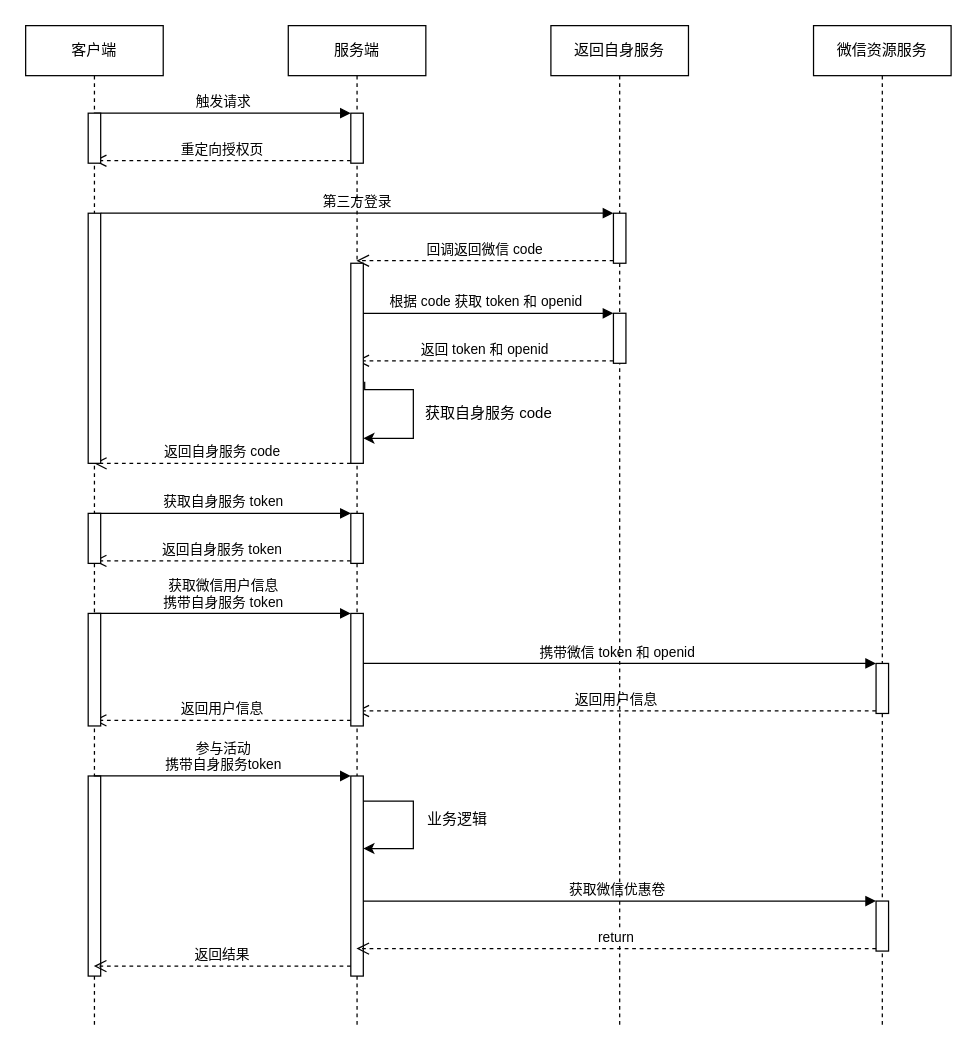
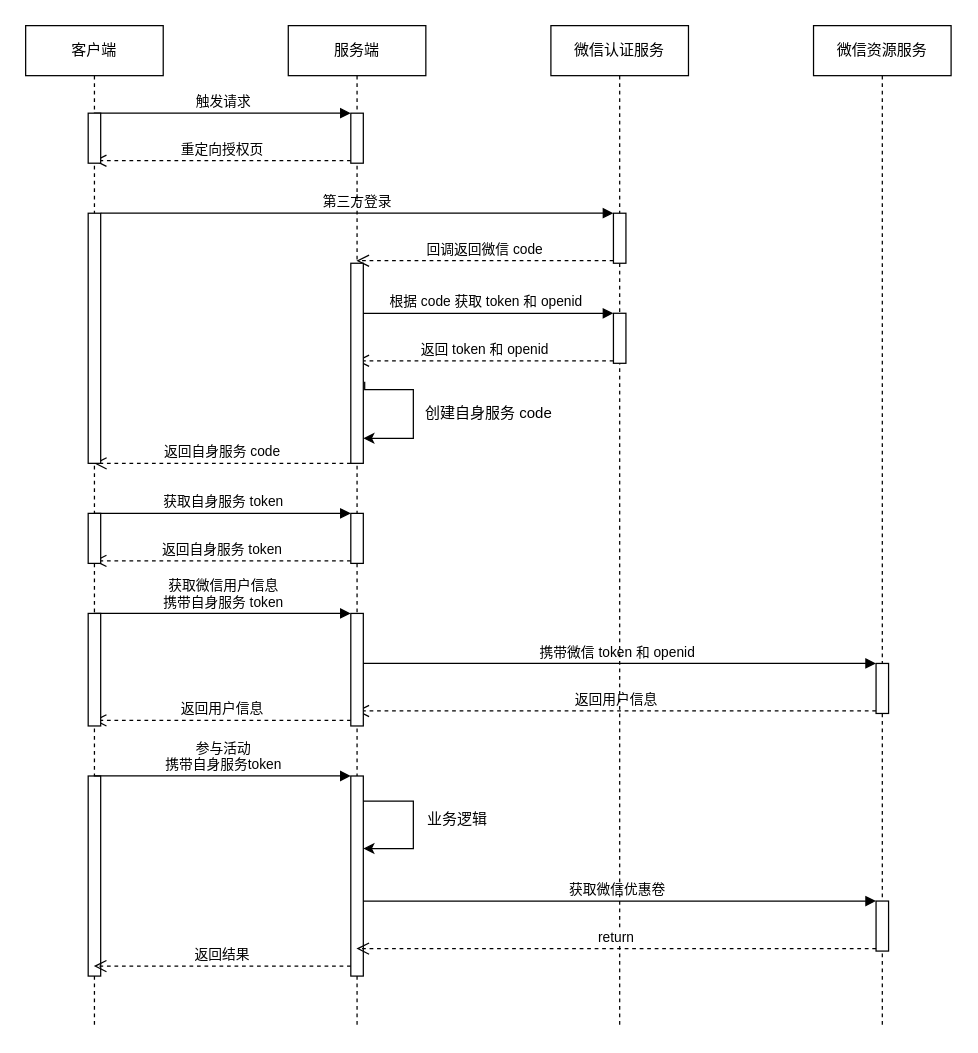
  <mxCell id="0" />
  <mxCell id="1" parent="0" />
  <mxCell id="2" value="获取微信优惠卷" style="html=1;verticalAlign=bottom;endArrow=block;entryX=0;entryY=0;rounded=0;" edge="1" target="12" parent="1" source="19"><mxGeometry relative="1" as="geometry"><mxPoint x="630" y="720" as="sourcePoint" /></mxGeometry></mxCell>
  <mxCell id="3" value="返回用户信息" style="html=1;verticalAlign=bottom;endArrow=open;dashed=1;endSize=8;exitX=0;exitY=0.95;rounded=0;" edge="1" source="25" parent="1" target="28"><mxGeometry relative="1" as="geometry"><mxPoint x="180" y="633" as="targetPoint" /></mxGeometry></mxCell>
  <mxCell id="4" value="返回用户信息" style="html=1;verticalAlign=bottom;endArrow=open;dashed=1;endSize=8;exitX=0;exitY=0.95;rounded=0;" edge="1" source="11" parent="1" target="19"><mxGeometry relative="1" as="geometry"><mxPoint x="630" y="606" as="targetPoint" /></mxGeometry></mxCell>
  <mxCell id="5" value="携带微信 token 和 openid" style="html=1;verticalAlign=bottom;endArrow=block;entryX=0;entryY=0;rounded=0;" edge="1" target="11" parent="1" source="19"><mxGeometry relative="1" as="geometry"><mxPoint x="630" y="530" as="sourcePoint" /></mxGeometry></mxCell>
  <mxCell id="6" value="返回自身服务 token" style="html=1;verticalAlign=bottom;endArrow=open;dashed=1;endSize=8;exitX=0;exitY=0.95;rounded=0;" edge="1" source="24" parent="1" target="28"><mxGeometry relative="1" as="geometry"><mxPoint x="210" y="486" as="targetPoint" /></mxGeometry></mxCell>
- <mxCell id="7" value="返回自身服务" style="shape=umlLifeline;perimeter=lifelinePerimeter;whiteSpace=wrap;html=1;container=1;collapsible=0;recursiveResize=0;outlineConnect=0;" vertex="1" parent="1"><mxGeometry x="440" y="20" width="110" height="800" as="geometry" /></mxCell>
+ <mxCell id="7" value="微信认证服务" style="shape=umlLifeline;perimeter=lifelinePerimeter;whiteSpace=wrap;html=1;container=1;collapsible=0;recursiveResize=0;outlineConnect=0;" vertex="1" parent="1"><mxGeometry x="440" y="20" width="110" height="800" as="geometry" /></mxCell>
  <mxCell id="8" value="" style="html=1;points=[];perimeter=orthogonalPerimeter;" vertex="1" parent="7"><mxGeometry x="50" y="150" width="10" height="40" as="geometry" /></mxCell>
  <mxCell id="9" value="" style="html=1;points=[];perimeter=orthogonalPerimeter;" vertex="1" parent="7"><mxGeometry x="50" y="230" width="10" height="40" as="geometry" /></mxCell>
  <mxCell id="10" value="微信资源服务" style="shape=umlLifeline;perimeter=lifelinePerimeter;whiteSpace=wrap;html=1;container=1;collapsible=0;recursiveResize=0;outlineConnect=0;" vertex="1" parent="1"><mxGeometry x="650" y="20" width="110" height="800" as="geometry" /></mxCell>
  <mxCell id="11" value="" style="html=1;points=[];perimeter=orthogonalPerimeter;" vertex="1" parent="10"><mxGeometry x="50" y="510" width="10" height="40" as="geometry" /></mxCell>
  <mxCell id="12" value="" style="html=1;points=[];perimeter=orthogonalPerimeter;" vertex="1" parent="10"><mxGeometry x="50" y="700" width="10" height="40" as="geometry" /></mxCell>
  <mxCell id="13" value="触发请求" style="html=1;verticalAlign=bottom;endArrow=block;entryX=0;entryY=0;rounded=0;" edge="1" target="20" parent="1" source="28"><mxGeometry relative="1" as="geometry"><mxPoint x="210" y="90" as="sourcePoint" /></mxGeometry></mxCell>
  <mxCell id="14" value="重定向授权页" style="html=1;verticalAlign=bottom;endArrow=open;dashed=1;endSize=8;exitX=0;exitY=0.95;rounded=0;" edge="1" source="20" parent="1" target="28"><mxGeometry relative="1" as="geometry"><mxPoint x="210" y="166" as="targetPoint" /></mxGeometry></mxCell>
  <mxCell id="15" value="第三方登录" style="html=1;verticalAlign=bottom;endArrow=block;entryX=0;entryY=0;rounded=0;" edge="1" target="8" parent="1" source="29"><mxGeometry relative="1" as="geometry"><mxPoint x="420" y="150" as="sourcePoint" /></mxGeometry></mxCell>
  <mxCell id="16" value="回调返回微信 code" style="html=1;verticalAlign=bottom;endArrow=open;dashed=1;endSize=8;exitX=0;exitY=0.95;rounded=0;" edge="1" source="8" parent="1" target="19"><mxGeometry relative="1" as="geometry"><mxPoint x="420" y="226" as="targetPoint" /></mxGeometry></mxCell>
  <mxCell id="17" value="根据 code 获取 token 和 openid" style="html=1;verticalAlign=bottom;endArrow=block;entryX=0;entryY=0;rounded=0;" edge="1" target="9" parent="1" source="19"><mxGeometry relative="1" as="geometry"><mxPoint x="420" y="250" as="sourcePoint" /></mxGeometry></mxCell>
  <mxCell id="18" value="返回 token 和 openid" style="html=1;verticalAlign=bottom;endArrow=open;dashed=1;endSize=8;exitX=0;exitY=0.95;rounded=0;" edge="1" source="9" parent="1" target="19"><mxGeometry relative="1" as="geometry"><mxPoint x="420" y="326" as="targetPoint" /></mxGeometry></mxCell>
  <mxCell id="19" value="服务端" style="shape=umlLifeline;perimeter=lifelinePerimeter;whiteSpace=wrap;html=1;container=1;collapsible=0;recursiveResize=0;outlineConnect=0;" vertex="1" parent="1"><mxGeometry x="230" y="20" width="110" height="800" as="geometry" /></mxCell>
  <mxCell id="20" value="" style="html=1;points=[];perimeter=orthogonalPerimeter;" vertex="1" parent="19"><mxGeometry x="50" y="70" width="10" height="40" as="geometry" /></mxCell>
  <mxCell id="21" value="" style="html=1;points=[];perimeter=orthogonalPerimeter;" vertex="1" parent="19"><mxGeometry x="50" y="190" width="10" height="160" as="geometry" /></mxCell>
  <mxCell id="22" style="edgeStyle=orthogonalEdgeStyle;rounded=0;orthogonalLoop=1;jettySize=auto;html=1;exitX=1.11;exitY=0.592;exitDx=0;exitDy=0;exitPerimeter=0;" edge="1" parent="19" source="21" target="21"><mxGeometry relative="1" as="geometry"><Array as="points"><mxPoint x="100" y="291" /><mxPoint x="100" y="330" /></Array></mxGeometry></mxCell>
  <mxCell id="23" value="返回自身服务 code" style="html=1;verticalAlign=bottom;endArrow=open;dashed=1;endSize=8;exitX=0;exitY=0.95;rounded=0;" edge="1" parent="19"><mxGeometry relative="1" as="geometry"><mxPoint x="-155.333" y="350" as="targetPoint" /><mxPoint x="50" y="350" as="sourcePoint" /></mxGeometry></mxCell>
  <mxCell id="24" value="" style="html=1;points=[];perimeter=orthogonalPerimeter;" vertex="1" parent="19"><mxGeometry x="50" y="390" width="10" height="40" as="geometry" /></mxCell>
  <mxCell id="25" value="" style="html=1;points=[];perimeter=orthogonalPerimeter;" vertex="1" parent="19"><mxGeometry x="50" y="470" width="10" height="90" as="geometry" /></mxCell>
  <mxCell id="26" value="" style="html=1;points=[];perimeter=orthogonalPerimeter;" vertex="1" parent="19"><mxGeometry x="50" y="600" width="10" height="160" as="geometry" /></mxCell>
  <mxCell id="27" style="edgeStyle=orthogonalEdgeStyle;rounded=0;orthogonalLoop=1;jettySize=auto;html=1;" edge="1" parent="19" source="26"><mxGeometry relative="1" as="geometry"><mxPoint x="60" y="658" as="targetPoint" /><Array as="points"><mxPoint x="100" y="620" /><mxPoint x="100" y="658" /></Array></mxGeometry></mxCell>
  <mxCell id="28" value="客户端" style="shape=umlLifeline;perimeter=lifelinePerimeter;whiteSpace=wrap;html=1;container=1;collapsible=0;recursiveResize=0;outlineConnect=0;" vertex="1" parent="1"><mxGeometry x="20" y="20" width="110" height="800" as="geometry" /></mxCell>
  <mxCell id="29" value="" style="html=1;points=[];perimeter=orthogonalPerimeter;" vertex="1" parent="28"><mxGeometry x="50" y="150" width="10" height="200" as="geometry" /></mxCell>
  <mxCell id="30" value="" style="html=1;points=[];perimeter=orthogonalPerimeter;" vertex="1" parent="28"><mxGeometry x="50" y="70" width="10" height="40" as="geometry" /></mxCell>
  <mxCell id="31" value="" style="html=1;points=[];perimeter=orthogonalPerimeter;" vertex="1" parent="28"><mxGeometry x="50" y="470" width="10" height="90" as="geometry" /></mxCell>
  <mxCell id="32" value="" style="html=1;points=[];perimeter=orthogonalPerimeter;" vertex="1" parent="28"><mxGeometry x="50" y="600" width="10" height="160" as="geometry" /></mxCell>
- <mxCell id="33" value="获取自身服务 code" style="text;html=1;align=center;verticalAlign=middle;resizable=0;points=[];autosize=1;strokeColor=none;fillColor=none;" vertex="1" parent="1"><mxGeometry x="330" y="315" width="120" height="30" as="geometry" /></mxCell>
+ <mxCell id="33" value="创建自身服务 code" style="text;html=1;align=center;verticalAlign=middle;resizable=0;points=[];autosize=1;strokeColor=none;fillColor=none;" vertex="1" parent="1"><mxGeometry x="330" y="315" width="120" height="30" as="geometry" /></mxCell>
  <mxCell id="34" value="" style="html=1;points=[];perimeter=orthogonalPerimeter;" vertex="1" parent="1"><mxGeometry x="70" y="410" width="10" height="40" as="geometry" /></mxCell>
  <mxCell id="35" value="获取自身服务 token" style="html=1;verticalAlign=bottom;endArrow=block;entryX=0;entryY=0;rounded=0;" edge="1" target="24" parent="1" source="28"><mxGeometry relative="1" as="geometry"><mxPoint x="210" y="410" as="sourcePoint" /></mxGeometry></mxCell>
  <mxCell id="36" value="获取微信用户信息&lt;br&gt;携带自身服务 token" style="html=1;verticalAlign=bottom;endArrow=block;entryX=0;entryY=0;rounded=0;" edge="1" target="25" parent="1" source="28"><mxGeometry relative="1" as="geometry"><mxPoint x="210" y="490" as="sourcePoint" /></mxGeometry></mxCell>
  <mxCell id="37" value="参与活动&lt;br&gt;携带自身服务token" style="html=1;verticalAlign=bottom;endArrow=block;entryX=0;entryY=0;rounded=0;" edge="1" target="26" parent="1" source="28"><mxGeometry relative="1" as="geometry"><mxPoint x="210" y="620" as="sourcePoint" /></mxGeometry></mxCell>
  <mxCell id="38" value="业务逻辑" style="text;html=1;align=center;verticalAlign=middle;resizable=0;points=[];autosize=1;strokeColor=none;fillColor=none;" vertex="1" parent="1"><mxGeometry x="330" y="640" width="70" height="30" as="geometry" /></mxCell>
  <mxCell id="39" value="返回结果" style="html=1;verticalAlign=bottom;endArrow=open;dashed=1;endSize=8;exitX=0;exitY=0.95;rounded=0;" edge="1" source="26" parent="1" target="28"><mxGeometry relative="1" as="geometry"><mxPoint x="210" y="696" as="targetPoint" /></mxGeometry></mxCell>
  <mxCell id="40" value="return" style="html=1;verticalAlign=bottom;endArrow=open;dashed=1;endSize=8;exitX=0;exitY=0.95;rounded=0;" edge="1" source="12" parent="1" target="19"><mxGeometry relative="1" as="geometry"><mxPoint x="630" y="796" as="targetPoint" /></mxGeometry></mxCell>
